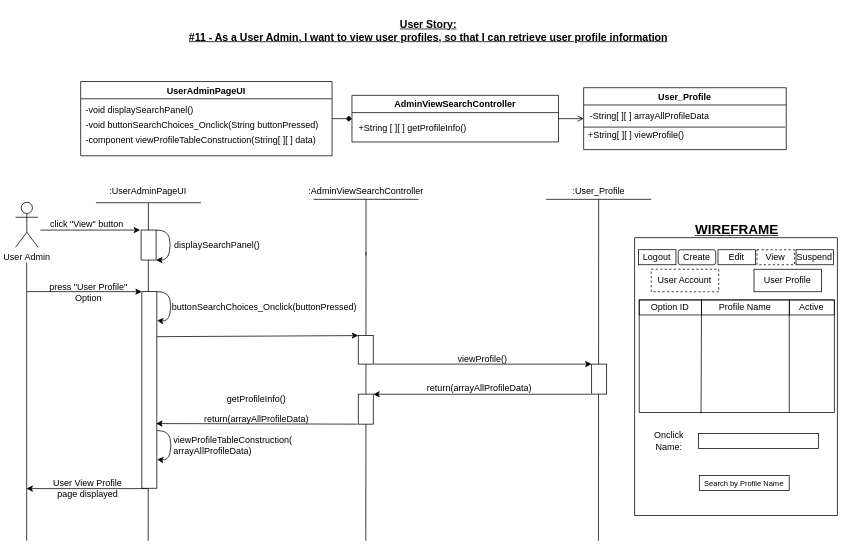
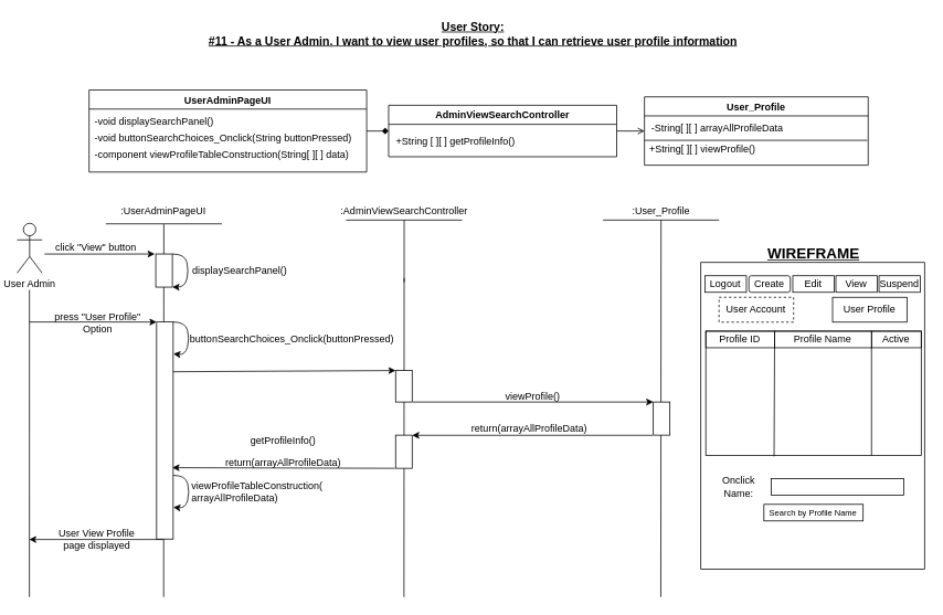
  <mxCell id="0" />
  <mxCell id="1" parent="0" />
  <mxCell id="2" value="" style="endArrow=none;html=1;rounded=0;startArrow=none;" parent="1" edge="1"><mxGeometry width="50" height="50" relative="1" as="geometry"><mxPoint x="487" y="720" as="sourcePoint" /><mxPoint x="487.25" y="335" as="targetPoint" /></mxGeometry></mxCell>
  <mxCell id="3" value="" style="rounded=0;whiteSpace=wrap;html=1;" parent="1" vertex="1"><mxGeometry x="845.25" y="316.17" width="270" height="370" as="geometry" /></mxCell>
  <mxCell id="4" value="UserAdminPageUI" style="swimlane;" parent="1" vertex="1"><mxGeometry x="107" y="108.01" width="335" height="99" as="geometry" /></mxCell>
  <mxCell id="5" value="-void displaySearchPanel()" style="text;html=1;align=left;verticalAlign=middle;resizable=0;points=[];autosize=1;strokeColor=none;fillColor=none;" parent="4" vertex="1"><mxGeometry x="5" y="28" width="160" height="20" as="geometry" /></mxCell>
  <mxCell id="6" value="-component viewProfileTableConstruction(String[ ][ ] data)" style="text;html=1;align=left;verticalAlign=middle;resizable=0;points=[];autosize=1;strokeColor=none;fillColor=none;" parent="4" vertex="1"><mxGeometry x="5" y="68" width="320" height="20" as="geometry" /></mxCell>
  <mxCell id="7" value="-void buttonSearchChoices_Onclick(String buttonPressed)" style="text;html=1;align=left;verticalAlign=middle;resizable=0;points=[];autosize=1;strokeColor=none;fillColor=none;" parent="4" vertex="1"><mxGeometry x="5" y="48" width="330" height="20" as="geometry" /></mxCell>
  <mxCell id="8" value="AdminViewSearchController" style="swimlane;" parent="1" vertex="1"><mxGeometry x="468.5" y="126.45" width="275.25" height="62.12" as="geometry" /></mxCell>
  <mxCell id="9" value="&lt;div style=&quot;text-align: left&quot;&gt;+String [ ][ ] getProfileInfo()&lt;/div&gt;" style="text;html=1;align=center;verticalAlign=middle;resizable=0;points=[];autosize=1;strokeColor=none;fillColor=none;" parent="8" vertex="1"><mxGeometry y="33.12" width="160" height="20" as="geometry" /></mxCell>
  <mxCell id="10" value="User_Profile" style="swimlane;" parent="1" vertex="1"><mxGeometry x="777.25" y="116.26" width="270" height="82.5" as="geometry" /></mxCell>
  <mxCell id="11" value="-String[ ][ ] arrayAllProfileData" style="text;html=1;align=left;verticalAlign=middle;resizable=0;points=[];autosize=1;strokeColor=none;fillColor=none;" parent="10" vertex="1"><mxGeometry x="7" y="28" width="170" height="20" as="geometry" /></mxCell>
  <mxCell id="12" value="" style="endArrow=none;html=1;rounded=0;" parent="10" edge="1"><mxGeometry width="50" height="50" relative="1" as="geometry"><mxPoint y="52.5" as="sourcePoint" /><mxPoint x="269" y="52.5" as="targetPoint" /></mxGeometry></mxCell>
  <mxCell id="13" value="&lt;div style=&quot;text-align: left&quot;&gt;&lt;span&gt;+String[ ][ ] viewProfile(&lt;/span&gt;&lt;span&gt;)&lt;/span&gt;&lt;/div&gt;" style="text;html=1;align=center;verticalAlign=middle;resizable=0;points=[];autosize=1;strokeColor=none;fillColor=none;" parent="10" vertex="1"><mxGeometry y="53.74" width="140" height="20" as="geometry" /></mxCell>
  <mxCell id="14" value="" style="endArrow=diamond;html=1;rounded=0;entryX=0;entryY=0.5;entryDx=0;entryDy=0;exitX=1;exitY=0.5;exitDx=0;exitDy=0;" parent="1" source="4" target="8" edge="1"><mxGeometry width="50" height="50" relative="1" as="geometry"><mxPoint x="427" y="156" as="sourcePoint" /><mxPoint x="457" y="156" as="targetPoint" /></mxGeometry></mxCell>
  <mxCell id="15" value="" style="endArrow=open;html=1;rounded=0;entryX=0;entryY=0.5;entryDx=0;entryDy=0;exitX=1;exitY=0.5;exitDx=0;exitDy=0;" parent="1" source="8" target="10" edge="1"><mxGeometry width="50" height="50" relative="1" as="geometry"><mxPoint x="587" y="206" as="sourcePoint" /><mxPoint x="587" y="236" as="targetPoint" /></mxGeometry></mxCell>
  <mxCell id="16" style="edgeStyle=orthogonalEdgeStyle;rounded=0;orthogonalLoop=1;jettySize=auto;html=1;entryX=0;entryY=0;entryDx=0;entryDy=0;" parent="1" edge="1"><mxGeometry relative="1" as="geometry"><mxPoint x="186.25" y="305.92" as="targetPoint" /><Array as="points"><mxPoint x="96.25" y="305.92" /><mxPoint x="96.25" y="305.92" /></Array><mxPoint x="53.25" y="305.957" as="sourcePoint" /></mxGeometry></mxCell>
  <mxCell id="17" value="User Admin" style="shape=umlActor;verticalLabelPosition=bottom;verticalAlign=top;html=1;outlineConnect=0;" parent="1" vertex="1"><mxGeometry x="20.25" y="268.92" width="30" height="60" as="geometry" /></mxCell>
  <mxCell id="18" value=":UserAdminPageUI" style="text;html=1;strokeColor=none;fillColor=none;align=center;verticalAlign=middle;whiteSpace=wrap;rounded=0;" parent="1" vertex="1"><mxGeometry x="167.25" y="240" width="60" height="30" as="geometry" /></mxCell>
  <mxCell id="19" value=":AdminViewSearchController" style="text;html=1;align=center;verticalAlign=middle;resizable=0;points=[];autosize=1;strokeColor=none;fillColor=none;" parent="1" vertex="1"><mxGeometry x="402.25" y="245" width="170" height="20" as="geometry" /></mxCell>
  <mxCell id="20" value=":User_Profile" style="text;html=1;align=center;verticalAlign=middle;resizable=0;points=[];autosize=1;strokeColor=none;fillColor=none;" parent="1" vertex="1"><mxGeometry x="757.25" y="245" width="80" height="20" as="geometry" /></mxCell>
  <mxCell id="21" value="" style="endArrow=none;html=1;rounded=0;" parent="1" edge="1"><mxGeometry width="50" height="50" relative="1" as="geometry"><mxPoint x="127.25" y="269.52" as="sourcePoint" /><mxPoint x="267.25" y="269.52" as="targetPoint" /></mxGeometry></mxCell>
  <mxCell id="22" value="" style="endArrow=none;html=1;rounded=0;" parent="1" edge="1"><mxGeometry width="50" height="50" relative="1" as="geometry"><mxPoint x="417.25" y="265" as="sourcePoint" /><mxPoint x="557.25" y="265" as="targetPoint" /></mxGeometry></mxCell>
  <mxCell id="23" value="" style="endArrow=none;html=1;rounded=0;" parent="1" edge="1"><mxGeometry width="50" height="50" relative="1" as="geometry"><mxPoint x="727.25" y="265" as="sourcePoint" /><mxPoint x="867.25" y="265" as="targetPoint" /></mxGeometry></mxCell>
  <mxCell id="24" value="" style="endArrow=none;html=1;rounded=0;entryX=0.5;entryY=0.982;entryDx=0;entryDy=0;entryPerimeter=0;" parent="1" target="20" edge="1"><mxGeometry width="50" height="50" relative="1" as="geometry"><mxPoint x="797" y="720" as="sourcePoint" /><mxPoint x="797.25" y="270" as="targetPoint" /></mxGeometry></mxCell>
  <mxCell id="25" value="Logout" style="rounded=0;whiteSpace=wrap;html=1;" parent="1" vertex="1"><mxGeometry x="850.25" y="332.17" width="50" height="20" as="geometry" /></mxCell>
  <mxCell id="26" value="Create" style="whiteSpace=wrap;html=1;rounded=1;" parent="1" vertex="1"><mxGeometry x="903.25" y="332.17" width="50" height="20" as="geometry" /></mxCell>
  <mxCell id="27" value="Edit&lt;span style=&quot;color: rgba(0 , 0 , 0 , 0) ; font-family: monospace ; font-size: 0px&quot;&gt;%3CmxGraphModel%3E%3Croot%3E%3CmxCell%20id%3D%220%22%2F%3E%3CmxCell%20id%3D%221%22%20parent%3D%220%22%2F%3E%3CmxCell%20id%3D%222%22%20value%3D%22Create%22%20style%3D%22rounded%3D0%3BwhiteSpace%3Dwrap%3Bhtml%3D1%3B%22%20vertex%3D%221%22%20parent%3D%221%22%3E%3CmxGeometry%20x%3D%22966%22%20y%3D%2246%22%20width%3D%2270%22%20height%3D%2220%22%20as%3D%22geometry%22%2F%3E%3C%2FmxCell%3E%3C%2Froot%3E%3C%2FmxGraphModel%3E&lt;/span&gt;" style="rounded=0;whiteSpace=wrap;html=1;" parent="1" vertex="1"><mxGeometry x="956.25" y="332.17" width="50" height="20" as="geometry" /></mxCell>
- <mxCell id="28" value="View" style="rounded=0;whiteSpace=wrap;html=1;dashed=1;" parent="1" vertex="1"><mxGeometry x="1008.25" y="332.17" width="50" height="20" as="geometry" /></mxCell>
+ <mxCell id="28" value="View" style="rounded=0;whiteSpace=wrap;html=1;" parent="1" vertex="1"><mxGeometry x="1008.25" y="332.17" width="50" height="20" as="geometry" /></mxCell>
  <mxCell id="29" value="Suspend" style="rounded=0;whiteSpace=wrap;html=1;" parent="1" vertex="1"><mxGeometry x="1060.25" y="332.17" width="50" height="20" as="geometry" /></mxCell>
- <mxCell id="30" value="&lt;font size=&quot;1&quot;&gt;Search by Profile Name&lt;/font&gt;" style="rounded=0;whiteSpace=wrap;html=1;" parent="1" vertex="1"><mxGeometry x="931.38" y="633.08" width="119.75" height="20" as="geometry" /></mxCell>
+ <mxCell id="30" value="&lt;font size=&quot;1&quot;&gt;Search by Profile Name&lt;/font&gt;" style="rounded=0;whiteSpace=wrap;html=1;" parent="1" vertex="1"><mxGeometry x="921.38" y="608.08" width="119.75" height="20" as="geometry" /></mxCell>
  <mxCell id="31" value="&lt;b&gt;&lt;u&gt;&lt;font style=&quot;font-size: 18px&quot;&gt;WIREFRAME&lt;/font&gt;&lt;/u&gt;&lt;/b&gt;" style="text;html=1;align=center;verticalAlign=middle;resizable=0;points=[];autosize=1;strokeColor=none;fillColor=none;" parent="1" vertex="1"><mxGeometry x="916.25" y="296.17" width="130" height="20" as="geometry" /></mxCell>
  <mxCell id="32" value="click &quot;View&quot; button" style="text;html=1;align=center;verticalAlign=middle;resizable=0;points=[];autosize=1;strokeColor=none;fillColor=none;" parent="1" vertex="1"><mxGeometry x="59.5" y="288.92" width="110" height="20" as="geometry" /></mxCell>
  <mxCell id="33" value="" style="endArrow=none;html=1;rounded=0;fontSize=17;" parent="1" edge="1"><mxGeometry width="50" height="50" relative="1" as="geometry"><mxPoint x="197" y="720" as="sourcePoint" /><mxPoint x="197.25" y="270" as="targetPoint" /></mxGeometry></mxCell>
  <mxCell id="34" value="" style="endArrow=none;html=1;rounded=0;startArrow=none;" parent="1" edge="1"><mxGeometry width="50" height="50" relative="1" as="geometry"><mxPoint x="487.25" y="340" as="sourcePoint" /><mxPoint x="487.25" y="265" as="targetPoint" /></mxGeometry></mxCell>
  <mxCell id="35" value="" style="rounded=0;whiteSpace=wrap;html=1;" parent="1" vertex="1"><mxGeometry x="930.25" y="577.09" width="160" height="20" as="geometry" /></mxCell>
  <mxCell id="36" value="" style="endArrow=none;html=1;rounded=0;fontSize=13;" parent="1" edge="1"><mxGeometry width="50" height="50" relative="1" as="geometry"><mxPoint x="35" y="720" as="sourcePoint" /><mxPoint x="35.05" y="349.17" as="targetPoint" /></mxGeometry></mxCell>
  <mxCell id="37" value="" style="curved=1;endArrow=classic;html=1;rounded=0;entryX=1;entryY=1;entryDx=0;entryDy=0;exitX=1;exitY=0;exitDx=0;exitDy=0;" parent="1" source="38" target="38" edge="1"><mxGeometry width="50" height="50" relative="1" as="geometry"><mxPoint x="202.5" y="365.92" as="sourcePoint" /><mxPoint x="252.5" y="315.92" as="targetPoint" /><Array as="points"><mxPoint x="222.5" y="305.92" /><mxPoint x="227.5" y="325.92" /><mxPoint x="222.5" y="345.92" /></Array></mxGeometry></mxCell>
  <mxCell id="38" value="" style="rounded=0;whiteSpace=wrap;html=1;" parent="1" vertex="1"><mxGeometry x="187.5" y="305.92" width="20" height="40" as="geometry" /></mxCell>
  <mxCell id="39" value="displaySearchPanel()" style="text;html=1;align=left;verticalAlign=middle;resizable=0;points=[];autosize=1;strokeColor=none;fillColor=none;" parent="1" vertex="1"><mxGeometry x="229.5" y="315.92" width="130" height="20" as="geometry" /></mxCell>
  <mxCell id="40" value="&lt;b&gt;&lt;u&gt;&lt;font style=&quot;font-size: 14px&quot;&gt;User Story:&lt;/font&gt;&lt;br&gt;&lt;/u&gt;&lt;/b&gt;&lt;b&gt;&lt;u&gt;&lt;font style=&quot;font-size: 14px&quot;&gt;#11 - As a User Admin, I want to view user profiles, so that I can retrieve user profile information&lt;/font&gt;&lt;/u&gt;&lt;/b&gt;&lt;b&gt;&lt;u&gt;&lt;br&gt;&lt;/u&gt;&lt;/b&gt;" style="text;html=1;align=center;verticalAlign=middle;resizable=0;points=[];autosize=1;strokeColor=none;fillColor=none;" parent="1" vertex="1"><mxGeometry x="245" y="20" width="650" height="40" as="geometry" /></mxCell>
  <mxCell id="41" value="User Account" style="rounded=0;whiteSpace=wrap;html=1;dashed=1;" parent="1" vertex="1"><mxGeometry x="867.25" y="358.17" width="90" height="30" as="geometry" /></mxCell>
  <mxCell id="42" value="User Profile" style="rounded=0;whiteSpace=wrap;html=1;" parent="1" vertex="1"><mxGeometry x="1004.25" y="358.17" width="90" height="30" as="geometry" /></mxCell>
  <mxCell id="43" value="Onclick Name:" style="text;html=1;strokeColor=none;fillColor=none;align=center;verticalAlign=middle;whiteSpace=wrap;rounded=0;" parent="1" vertex="1"><mxGeometry x="851.25" y="572.09" width="80.25" height="30" as="geometry" /></mxCell>
  <mxCell id="44" value="viewProfileTableConstruction(&lt;br&gt;arrayAllProfileData)" style="text;html=1;align=left;verticalAlign=middle;resizable=0;points=[];autosize=1;strokeColor=none;fillColor=none;" parent="1" vertex="1"><mxGeometry x="228.5" y="578.08" width="170" height="30" as="geometry" /></mxCell>
  <mxCell id="45" style="edgeStyle=orthogonalEdgeStyle;rounded=0;orthogonalLoop=1;jettySize=auto;html=1;entryX=0;entryY=0;entryDx=0;entryDy=0;" parent="1" target="48" edge="1"><mxGeometry relative="1" as="geometry"><mxPoint x="187.25" y="389" as="targetPoint" /><Array as="points"><mxPoint x="150.25" y="388" /><mxPoint x="150.25" y="388" /></Array><mxPoint x="35.25" y="388" as="sourcePoint" /></mxGeometry></mxCell>
  <mxCell id="46" value="press &quot;User Profile&quot;&lt;br&gt;Option" style="text;html=1;align=center;verticalAlign=middle;resizable=0;points=[];autosize=1;strokeColor=none;fillColor=none;" parent="1" vertex="1"><mxGeometry x="57.25" y="374" width="120" height="30" as="geometry" /></mxCell>
  <mxCell id="47" value="" style="curved=1;endArrow=classic;html=1;rounded=0;entryX=1.01;entryY=0.147;entryDx=0;entryDy=0;exitX=1;exitY=0;exitDx=0;exitDy=0;entryPerimeter=0;" parent="1" source="48" target="48" edge="1"><mxGeometry width="50" height="50" relative="1" as="geometry"><mxPoint x="203.25" y="448" as="sourcePoint" /><mxPoint x="253.25" y="398" as="targetPoint" /><Array as="points"><mxPoint x="223.25" y="388" /><mxPoint x="228.25" y="408" /><mxPoint x="223.25" y="428" /></Array></mxGeometry></mxCell>
  <mxCell id="48" value="" style="rounded=0;whiteSpace=wrap;html=1;" parent="1" vertex="1"><mxGeometry x="188.5" y="388" width="20" height="262" as="geometry" /></mxCell>
  <mxCell id="49" value="" style="curved=1;endArrow=classic;html=1;rounded=0;entryX=1.01;entryY=0.147;entryDx=0;entryDy=0;exitX=1;exitY=0;exitDx=0;exitDy=0;entryPerimeter=0;" parent="1" edge="1"><mxGeometry width="50" height="50" relative="1" as="geometry"><mxPoint x="208.5" y="573.08" as="sourcePoint" /><mxPoint x="208.7" y="611.594" as="targetPoint" /><Array as="points"><mxPoint x="223.5" y="573.08" /><mxPoint x="228.5" y="593.08" /><mxPoint x="223.5" y="613.08" /></Array></mxGeometry></mxCell>
  <mxCell id="50" value="buttonSearchChoices_Onclick(buttonPressed)" style="text;html=1;align=left;verticalAlign=middle;resizable=0;points=[];autosize=1;strokeColor=none;fillColor=none;" parent="1" vertex="1"><mxGeometry x="227.25" y="399.08" width="260" height="20" as="geometry" /></mxCell>
  <mxCell id="51" value="" style="endArrow=classic;html=1;rounded=0;entryX=0;entryY=0;entryDx=0;entryDy=0;exitX=1.015;exitY=0.391;exitDx=0;exitDy=0;exitPerimeter=0;" parent="1" target="53" edge="1"><mxGeometry width="50" height="50" relative="1" as="geometry"><mxPoint x="208.46" y="448.022" as="sourcePoint" /><mxPoint x="475.16" y="420.41" as="targetPoint" /></mxGeometry></mxCell>
  <mxCell id="52" value="getProfileInfo()" style="text;html=1;align=center;verticalAlign=middle;resizable=0;points=[];autosize=1;strokeColor=none;fillColor=none;" parent="1" vertex="1"><mxGeometry x="295.91" y="520.58" width="90" height="20" as="geometry" /></mxCell>
  <mxCell id="53" value="" style="rounded=0;whiteSpace=wrap;html=1;" parent="1" vertex="1"><mxGeometry x="476.91" y="446.58" width="20" height="38" as="geometry" /></mxCell>
  <mxCell id="54" value="" style="endArrow=classic;html=1;rounded=0;exitX=0;exitY=1;exitDx=0;exitDy=0;entryX=0.967;entryY=0.833;entryDx=0;entryDy=0;entryPerimeter=0;" parent="1" edge="1"><mxGeometry width="50" height="50" relative="1" as="geometry"><mxPoint x="475.91" y="564.58" as="sourcePoint" /><mxPoint x="207.5" y="563.826" as="targetPoint" /></mxGeometry></mxCell>
  <mxCell id="55" value="return(&lt;span style=&quot;text-align: left&quot;&gt;arrayAllProfileData&lt;/span&gt;)" style="text;html=1;align=center;verticalAlign=middle;resizable=0;points=[];autosize=1;strokeColor=none;fillColor=none;" parent="1" vertex="1"><mxGeometry x="265.91" y="547.58" width="150" height="20" as="geometry" /></mxCell>
  <mxCell id="56" value="" style="endArrow=classic;html=1;rounded=0;entryX=0;entryY=0;entryDx=0;entryDy=0;" parent="1" edge="1"><mxGeometry width="50" height="50" relative="1" as="geometry"><mxPoint x="497.91" y="484.58" as="sourcePoint" /><mxPoint x="787.91" y="484.58" as="targetPoint" /></mxGeometry></mxCell>
  <mxCell id="57" value="viewProfile()" style="text;html=1;align=center;verticalAlign=middle;resizable=0;points=[];autosize=1;strokeColor=none;fillColor=none;" parent="1" vertex="1"><mxGeometry x="601.91" y="467.58" width="80" height="20" as="geometry" /></mxCell>
  <mxCell id="58" value="" style="rounded=0;whiteSpace=wrap;html=1;" parent="1" vertex="1"><mxGeometry x="787.91" y="484.58" width="20" height="40" as="geometry" /></mxCell>
  <mxCell id="59" value="" style="endArrow=classic;html=1;rounded=0;exitX=0;exitY=1;exitDx=0;exitDy=0;entryX=1;entryY=0;entryDx=0;entryDy=0;" parent="1" edge="1"><mxGeometry width="50" height="50" relative="1" as="geometry"><mxPoint x="786.91" y="524.75" as="sourcePoint" /><mxPoint x="496.91" y="524.75" as="targetPoint" /></mxGeometry></mxCell>
  <mxCell id="60" value="return(&lt;span style=&quot;text-align: left&quot;&gt;arrayAllProfileData&lt;/span&gt;)" style="text;html=1;align=center;verticalAlign=middle;resizable=0;points=[];autosize=1;strokeColor=none;fillColor=none;" parent="1" vertex="1"><mxGeometry x="562.91" y="506.58" width="150" height="20" as="geometry" /></mxCell>
  <mxCell id="61" value="" style="rounded=0;whiteSpace=wrap;html=1;" parent="1" vertex="1"><mxGeometry x="476.91" y="524.58" width="20" height="40" as="geometry" /></mxCell>
  <mxCell id="62" style="edgeStyle=orthogonalEdgeStyle;rounded=0;orthogonalLoop=1;jettySize=auto;html=1;" parent="1" edge="1"><mxGeometry relative="1" as="geometry"><mxPoint x="34.75" y="650.5" as="targetPoint" /><mxPoint x="196.25" y="650.5" as="sourcePoint" /><Array as="points"><mxPoint x="176.59" y="650.59" /><mxPoint x="176.59" y="650.59" /></Array></mxGeometry></mxCell>
  <mxCell id="63" value="User View Profile&lt;br&gt;page displayed" style="text;html=1;align=center;verticalAlign=middle;resizable=0;points=[];autosize=1;strokeColor=none;fillColor=none;" parent="1" vertex="1"><mxGeometry x="60.59" y="634.5" width="110" height="30" as="geometry" /></mxCell>
  <mxCell id="64" value="" style="rounded=0;whiteSpace=wrap;html=1;labelBackgroundColor=#FFFFFF;fillColor=none;" parent="1" vertex="1"><mxGeometry x="851.25" y="399.08" width="260" height="150" as="geometry" /></mxCell>
- <mxCell id="65" value="Option ID" style="text;html=1;strokeColor=default;fillColor=none;align=center;verticalAlign=middle;whiteSpace=wrap;rounded=0;labelBackgroundColor=#FFFFFF;" parent="1" vertex="1"><mxGeometry x="851.25" y="399.08" width="83" height="20" as="geometry" /></mxCell>
+ <mxCell id="65" value="Profile ID" style="text;html=1;strokeColor=default;fillColor=none;align=center;verticalAlign=middle;whiteSpace=wrap;rounded=0;labelBackgroundColor=#FFFFFF;" parent="1" vertex="1"><mxGeometry x="851.25" y="399.08" width="83" height="20" as="geometry" /></mxCell>
  <mxCell id="66" value="Profile Name" style="text;html=1;strokeColor=default;fillColor=none;align=center;verticalAlign=middle;whiteSpace=wrap;rounded=0;labelBackgroundColor=#FFFFFF;" parent="1" vertex="1"><mxGeometry x="934.25" y="399.08" width="117" height="20" as="geometry" /></mxCell>
  <mxCell id="67" value="Active" style="text;html=1;strokeColor=default;fillColor=none;align=center;verticalAlign=middle;whiteSpace=wrap;rounded=0;labelBackgroundColor=#FFFFFF;" parent="1" vertex="1"><mxGeometry x="1051.25" y="399.08" width="60" height="20" as="geometry" /></mxCell>
  <mxCell id="68" value="" style="endArrow=none;html=1;rounded=0;entryX=0;entryY=1;entryDx=0;entryDy=0;exitX=0.317;exitY=1.007;exitDx=0;exitDy=0;exitPerimeter=0;" parent="1" source="64" target="66" edge="1"><mxGeometry width="50" height="50" relative="1" as="geometry"><mxPoint x="911.25" y="549.08" as="sourcePoint" /><mxPoint x="917.25" y="443.25" as="targetPoint" /></mxGeometry></mxCell>
  <mxCell id="69" value="" style="endArrow=none;html=1;rounded=0;entryX=0;entryY=1;entryDx=0;entryDy=0;" parent="1" edge="1"><mxGeometry width="50" height="50" relative="1" as="geometry"><mxPoint x="1051.25" y="549.08" as="sourcePoint" /><mxPoint x="1051.25" y="419.08" as="targetPoint" /></mxGeometry></mxCell>
